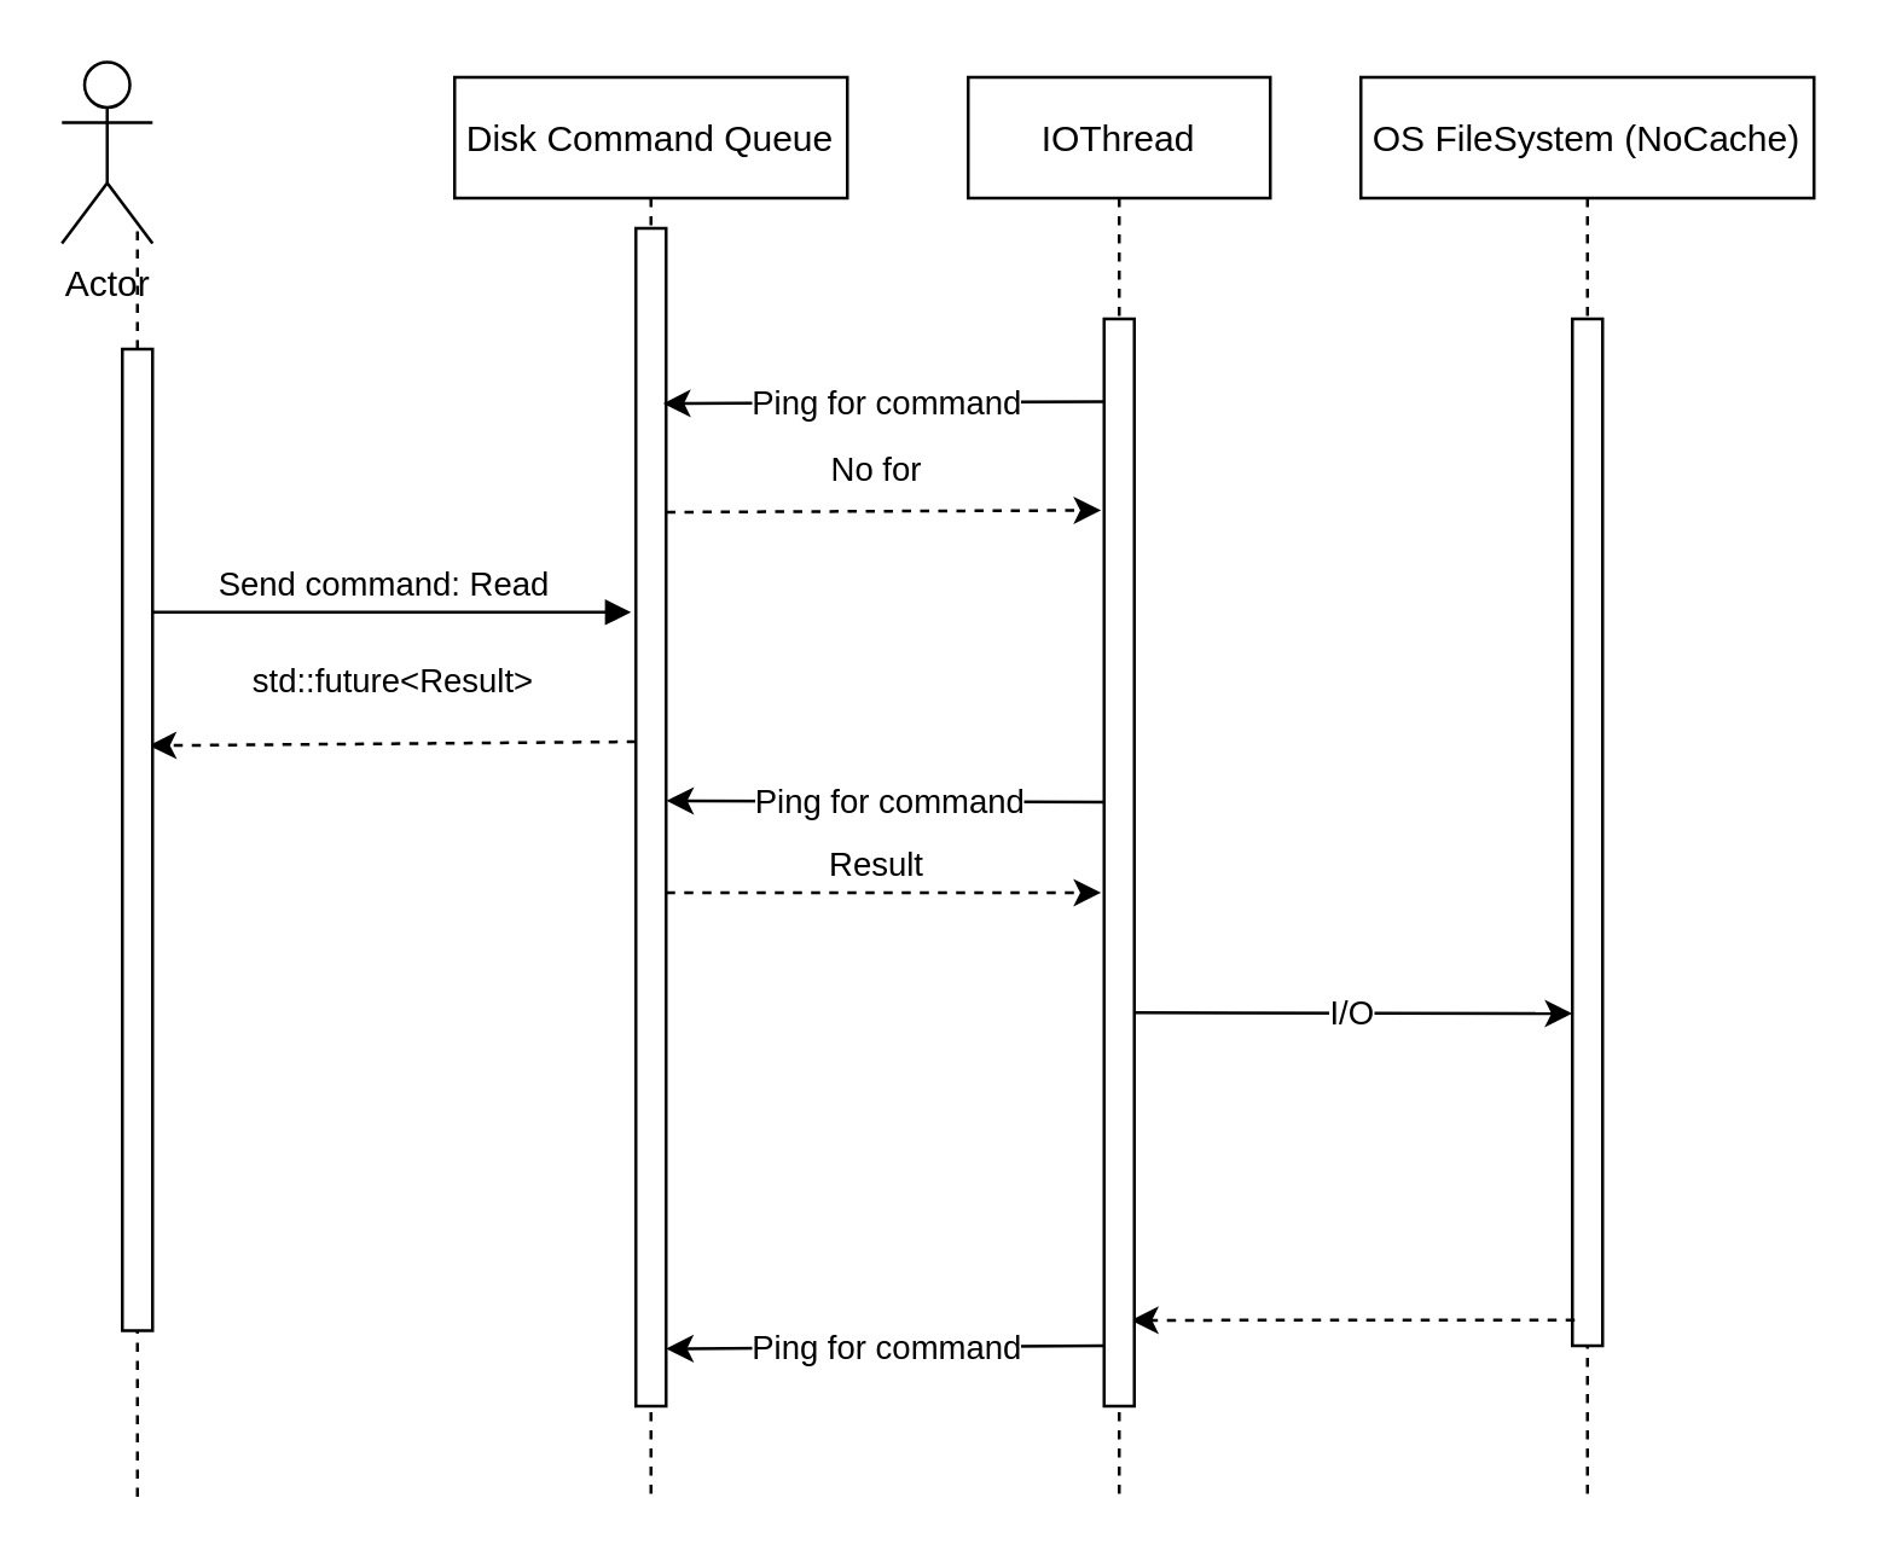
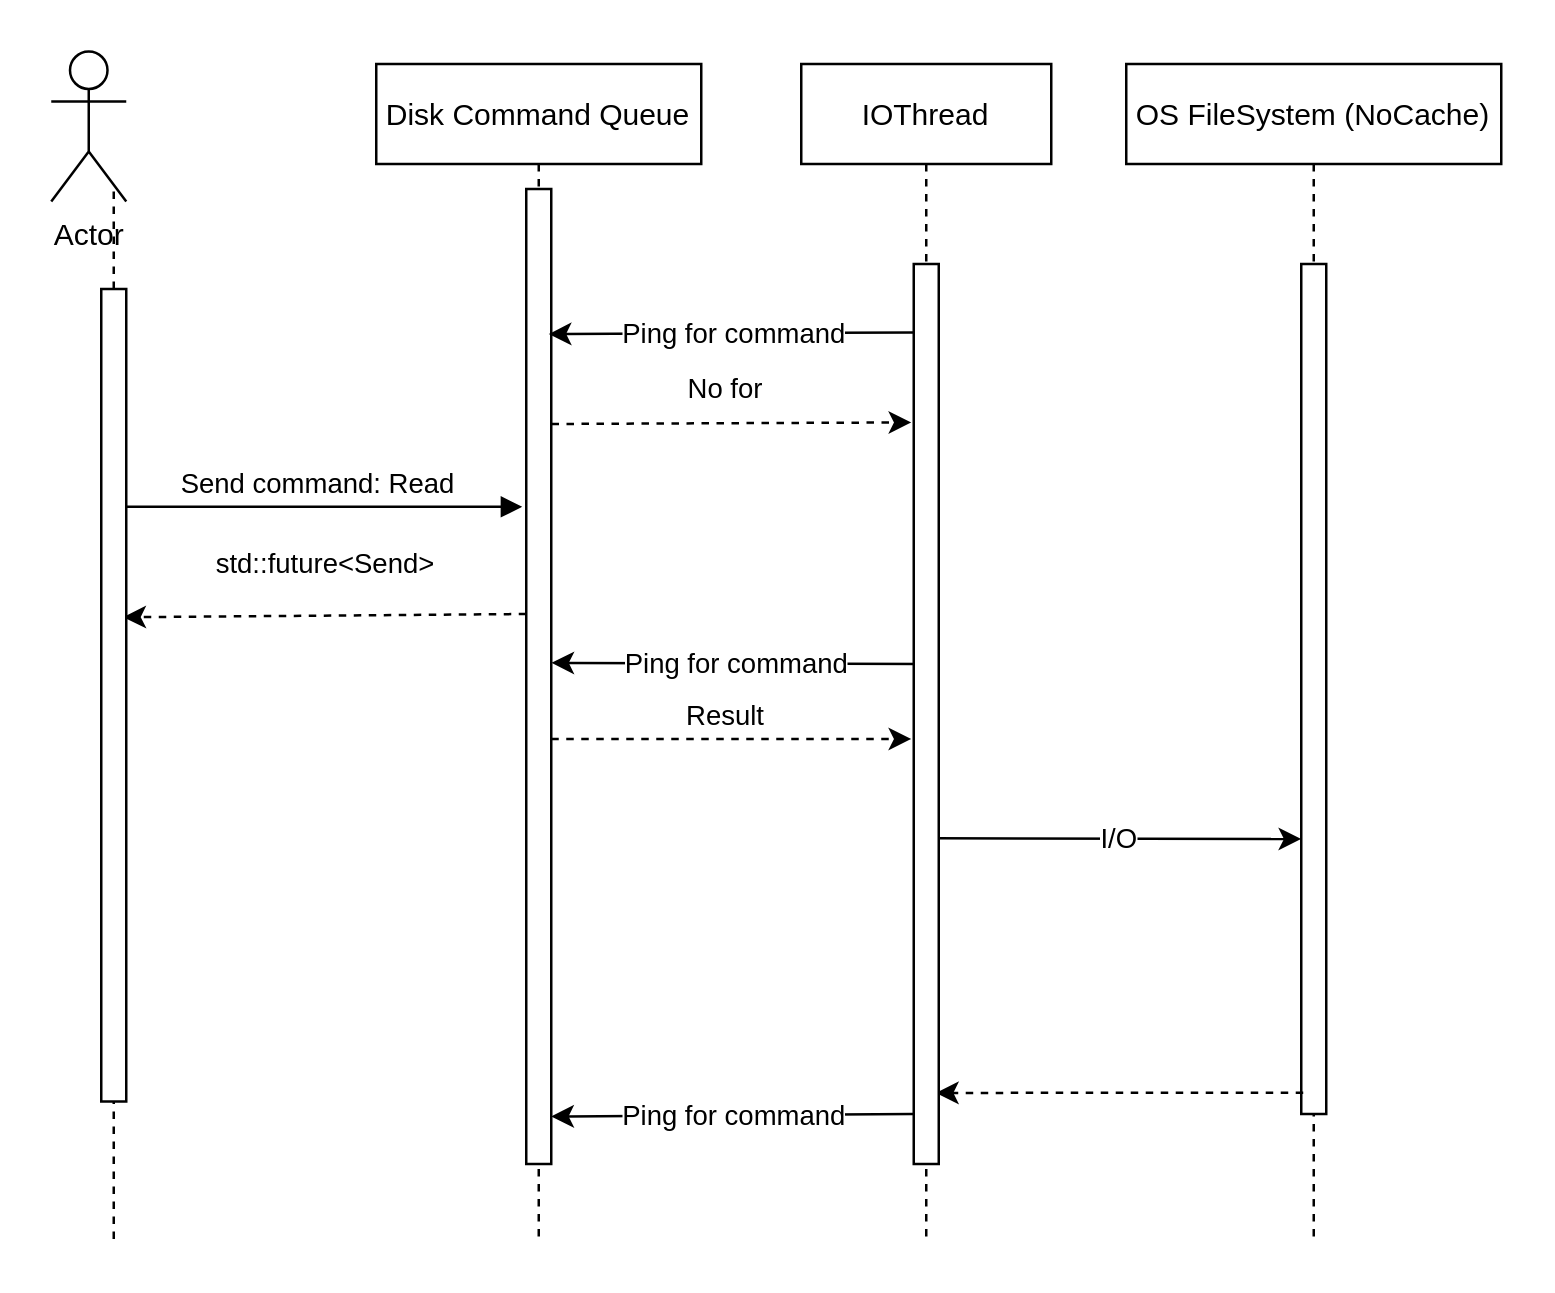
  <mxCell id="0" />
  <mxCell id="1" parent="0" />
  <mxCell id="2" value="Disk Command Queue" style="shape=umlLifeline;perimeter=lifelinePerimeter;container=1;collapsible=0;recursiveResize=0;rounded=0;shadow=0;strokeWidth=1;" parent="1" vertex="1"><mxGeometry x="150" y="25" width="130" height="470" as="geometry" /></mxCell>
  <mxCell id="3" value="Send command: Read" style="verticalAlign=bottom;endArrow=block;entryX=-0.162;entryY=0.326;shadow=0;strokeWidth=1;entryDx=0;entryDy=0;entryPerimeter=0;" parent="1" target="6" edge="1"><mxGeometry relative="1" as="geometry"><mxPoint x="45" y="202.14" as="sourcePoint" /></mxGeometry></mxCell>
  <mxCell id="4" value="Actor" style="shape=umlActor;verticalLabelPosition=bottom;verticalAlign=top;html=1;outlineConnect=0;" vertex="1" parent="1"><mxGeometry x="20" y="20" width="30" height="60" as="geometry" /></mxCell>
  <mxCell id="5" value="IOThread" style="shape=umlLifeline;perimeter=lifelinePerimeter;container=0;collapsible=0;recursiveResize=0;rounded=0;shadow=0;strokeWidth=1;" vertex="1" parent="1"><mxGeometry x="320" y="25" width="100" height="470" as="geometry" /></mxCell>
  <mxCell id="6" value="" style="points=[];perimeter=orthogonalPerimeter;rounded=0;shadow=0;strokeWidth=1;" parent="1" vertex="1"><mxGeometry x="210" y="75" width="10" height="390" as="geometry" /></mxCell>
  <mxCell id="7" value="" style="endArrow=classic;html=1;exitX=0.062;exitY=0.076;exitDx=0;exitDy=0;exitPerimeter=0;" edge="1" parent="1" source="25"><mxGeometry relative="1" as="geometry"><mxPoint x="360" y="133" as="sourcePoint" /><mxPoint x="219" y="133" as="targetPoint" /></mxGeometry></mxCell>
  <mxCell id="8" value="Ping for command" style="edgeLabel;resizable=0;html=1;align=center;verticalAlign=middle;" connectable="0" vertex="1" parent="7"><mxGeometry relative="1" as="geometry" /></mxCell>
  <mxCell id="9" value="" style="group" vertex="1" connectable="0" parent="1"><mxGeometry x="220" y="145" width="120" height="20" as="geometry" /></mxCell>
  <mxCell id="10" value="&lt;font style=&quot;font-size: 11px&quot;&gt;No for&lt;/font&gt;" style="text;html=1;strokeColor=none;fillColor=none;align=center;verticalAlign=middle;whiteSpace=wrap;rounded=0;" vertex="1" parent="9"><mxGeometry x="20" width="100" height="20" as="geometry" /></mxCell>
  <mxCell id="11" value="" style="html=1;labelBackgroundColor=#ffffff;startArrow=none;startFill=0;startSize=6;endArrow=classic;endFill=1;endSize=6;jettySize=auto;orthogonalLoop=1;strokeWidth=1;dashed=1;fontSize=14;entryX=0.883;entryY=0.404;entryDx=0;entryDy=0;entryPerimeter=0;exitX=1.05;exitY=0.381;exitDx=0;exitDy=0;exitPerimeter=0;" edge="1" parent="1" target="27"><mxGeometry x="190" y="337" width="60" height="60" as="geometry"><mxPoint x="210" y="245" as="sourcePoint" /><mxPoint x="44.93" y="240" as="targetPoint" /></mxGeometry></mxCell>
- <mxCell id="12" value="&lt;font style=&quot;font-size: 11px&quot;&gt;std::future&amp;lt;Result&amp;gt;&lt;/font&gt;" style="text;html=1;strokeColor=none;fillColor=none;align=center;verticalAlign=middle;whiteSpace=wrap;rounded=0;" vertex="1" parent="1"><mxGeometry x="80" y="215" width="100" height="20" as="geometry" /></mxCell>
+ <mxCell id="12" value="&lt;font style=&quot;font-size: 11px&quot;&gt;std::future&amp;lt;Send&amp;gt;&lt;/font&gt;" style="text;html=1;strokeColor=none;fillColor=none;align=center;verticalAlign=middle;whiteSpace=wrap;rounded=0;" vertex="1" parent="1"><mxGeometry x="80" y="215" width="100" height="20" as="geometry" /></mxCell>
  <mxCell id="13" value="" style="endArrow=classic;html=1;entryX=1.006;entryY=0.486;entryDx=0;entryDy=0;entryPerimeter=0;exitX=-0.007;exitY=0.08;exitDx=0;exitDy=0;exitPerimeter=0;" edge="1" parent="1" target="6"><mxGeometry relative="1" as="geometry"><mxPoint x="367.83" y="265" as="sourcePoint" /><mxPoint x="223" y="265" as="targetPoint" /></mxGeometry></mxCell>
  <mxCell id="14" value="Ping for command" style="edgeLabel;resizable=0;html=1;align=center;verticalAlign=middle;" connectable="0" vertex="1" parent="13"><mxGeometry relative="1" as="geometry" /></mxCell>
  <mxCell id="15" value="OS FileSystem (NoCache)" style="shape=umlLifeline;perimeter=lifelinePerimeter;container=1;collapsible=0;recursiveResize=0;rounded=0;shadow=0;strokeWidth=1;" vertex="1" parent="1"><mxGeometry x="450" y="25" width="150" height="470" as="geometry" /></mxCell>
  <mxCell id="16" value="" style="points=[];perimeter=orthogonalPerimeter;rounded=0;shadow=0;strokeWidth=1;" vertex="1" parent="15"><mxGeometry x="70" y="80" width="10" height="340" as="geometry" /></mxCell>
  <mxCell id="17" value="" style="html=1;labelBackgroundColor=#ffffff;startArrow=none;startFill=0;startSize=6;endArrow=classic;endFill=1;endSize=6;jettySize=auto;orthogonalLoop=1;strokeWidth=1;dashed=1;fontSize=14;entryX=-0.1;entryY=0.176;entryDx=0;entryDy=0;entryPerimeter=0;" edge="1" parent="1"><mxGeometry x="350" y="340" width="60" height="60" as="geometry"><mxPoint x="220" y="295" as="sourcePoint" /><mxPoint x="364" y="295" as="targetPoint" /></mxGeometry></mxCell>
  <mxCell id="18" value="&lt;font style=&quot;font-size: 11px&quot;&gt;Result&lt;/font&gt;" style="text;html=1;strokeColor=none;fillColor=none;align=center;verticalAlign=middle;whiteSpace=wrap;rounded=0;" vertex="1" parent="1"><mxGeometry x="240" y="276" width="100" height="20" as="geometry" /></mxCell>
  <mxCell id="19" value="" style="endArrow=classic;html=1;exitX=0.89;exitY=0.638;exitDx=0;exitDy=0;exitPerimeter=0;" edge="1" parent="1" source="25"><mxGeometry relative="1" as="geometry"><mxPoint x="380" y="323" as="sourcePoint" /><mxPoint x="520" y="335" as="targetPoint" /></mxGeometry></mxCell>
  <mxCell id="20" value="I/O" style="edgeLabel;resizable=0;html=1;align=center;verticalAlign=middle;" connectable="0" vertex="1" parent="19"><mxGeometry relative="1" as="geometry" /></mxCell>
  <mxCell id="21" value="" style="html=1;labelBackgroundColor=#ffffff;startArrow=none;startFill=0;startSize=6;endArrow=classic;endFill=1;endSize=6;jettySize=auto;orthogonalLoop=1;strokeWidth=1;dashed=1;fontSize=14;entryX=0.89;entryY=0.921;entryDx=0;entryDy=0;entryPerimeter=0;exitX=0.079;exitY=0.975;exitDx=0;exitDy=0;exitPerimeter=0;" edge="1" parent="1" source="16" target="25"><mxGeometry x="200" y="347" width="60" height="60" as="geometry"><mxPoint x="490" y="376" as="sourcePoint" /><mxPoint x="54.93" y="250" as="targetPoint" /></mxGeometry></mxCell>
  <mxCell id="22" value="" style="endArrow=classic;html=1;exitX=-0.007;exitY=0.08;exitDx=0;exitDy=0;exitPerimeter=0;" edge="1" parent="1"><mxGeometry relative="1" as="geometry"><mxPoint x="364.83" y="445" as="sourcePoint" /><mxPoint x="220" y="446" as="targetPoint" /></mxGeometry></mxCell>
  <mxCell id="23" value="Ping for command" style="edgeLabel;resizable=0;html=1;align=center;verticalAlign=middle;" connectable="0" vertex="1" parent="22"><mxGeometry relative="1" as="geometry" /></mxCell>
  <mxCell id="24" value="" style="html=1;labelBackgroundColor=#ffffff;startArrow=none;startFill=0;startSize=6;endArrow=classic;endFill=1;endSize=6;jettySize=auto;orthogonalLoop=1;strokeWidth=1;dashed=1;fontSize=14;entryX=-0.1;entryY=0.176;entryDx=0;entryDy=0;entryPerimeter=0;exitX=1.01;exitY=0.241;exitDx=0;exitDy=0;exitPerimeter=0;" edge="1" parent="1" source="6" target="25"><mxGeometry width="60" height="60" relative="1" as="geometry"><mxPoint x="220" y="165" as="sourcePoint" /><mxPoint x="364" y="155" as="targetPoint" /></mxGeometry></mxCell>
  <mxCell id="25" value="" style="points=[];perimeter=orthogonalPerimeter;rounded=0;shadow=0;strokeWidth=1;" vertex="1" parent="1"><mxGeometry x="365" y="105" width="10" height="360" as="geometry" /></mxCell>
  <mxCell id="26" value="" style="endArrow=none;dashed=1;html=1;" edge="1" parent="1" source="27"><mxGeometry width="50" height="50" relative="1" as="geometry"><mxPoint x="40" y="495" as="sourcePoint" /><mxPoint x="45" y="75" as="targetPoint" /><Array as="points"><mxPoint x="45" y="95" /><mxPoint x="45" y="75" /></Array></mxGeometry></mxCell>
  <mxCell id="27" value="" style="points=[];perimeter=orthogonalPerimeter;rounded=0;shadow=0;strokeWidth=1;" vertex="1" parent="1"><mxGeometry x="40" y="115" width="10" height="325" as="geometry" /></mxCell>
  <mxCell id="28" value="" style="endArrow=none;dashed=1;html=1;" edge="1" parent="1" target="27"><mxGeometry width="50" height="50" relative="1" as="geometry"><mxPoint x="45" y="495" as="sourcePoint" /><mxPoint x="40" y="75" as="targetPoint" /></mxGeometry></mxCell>
